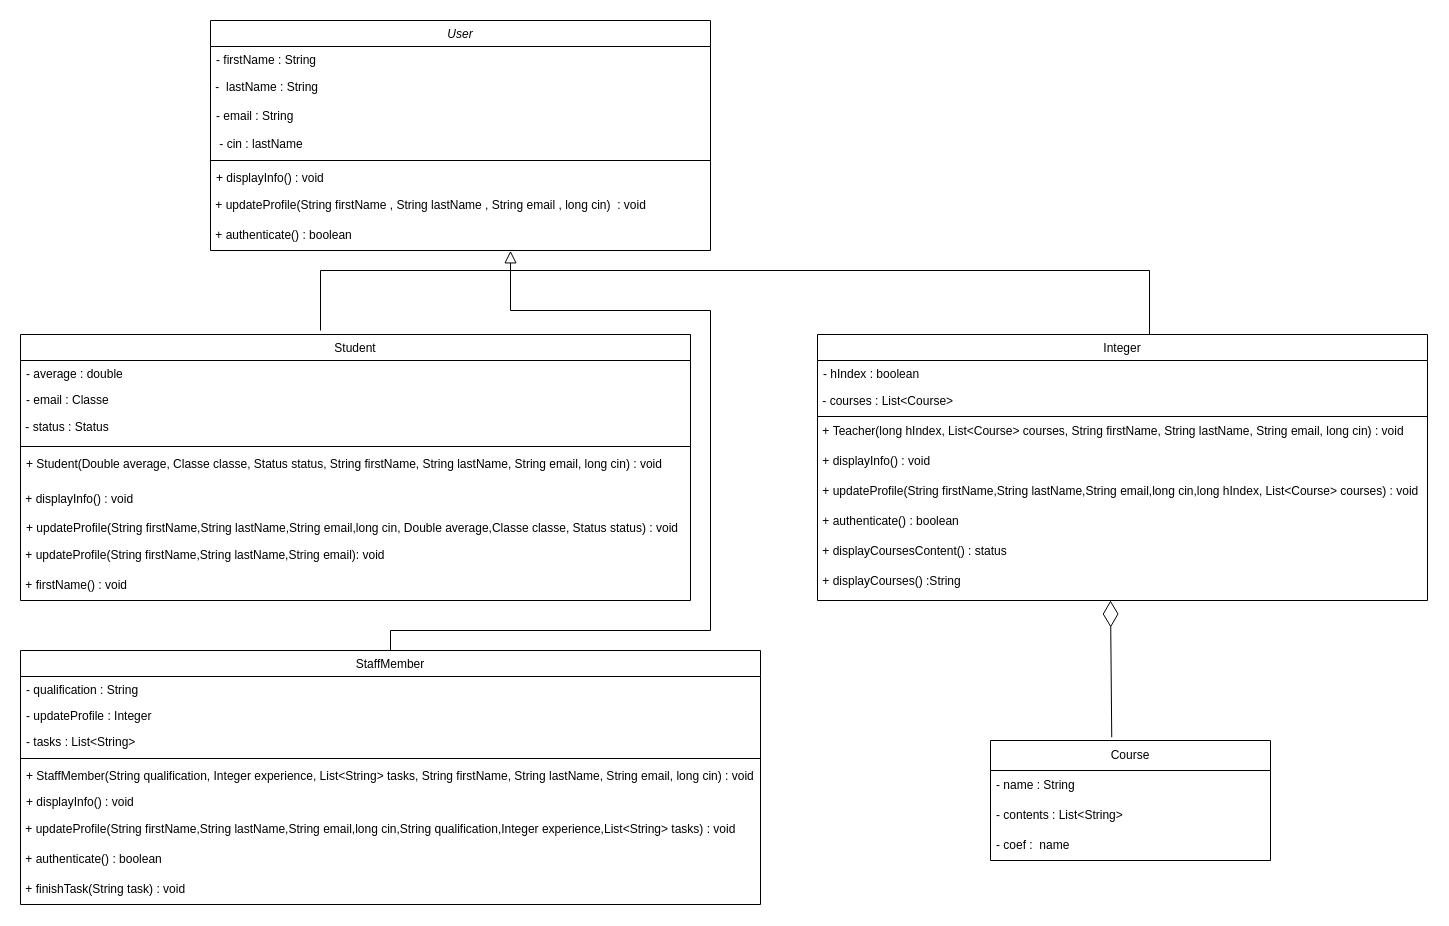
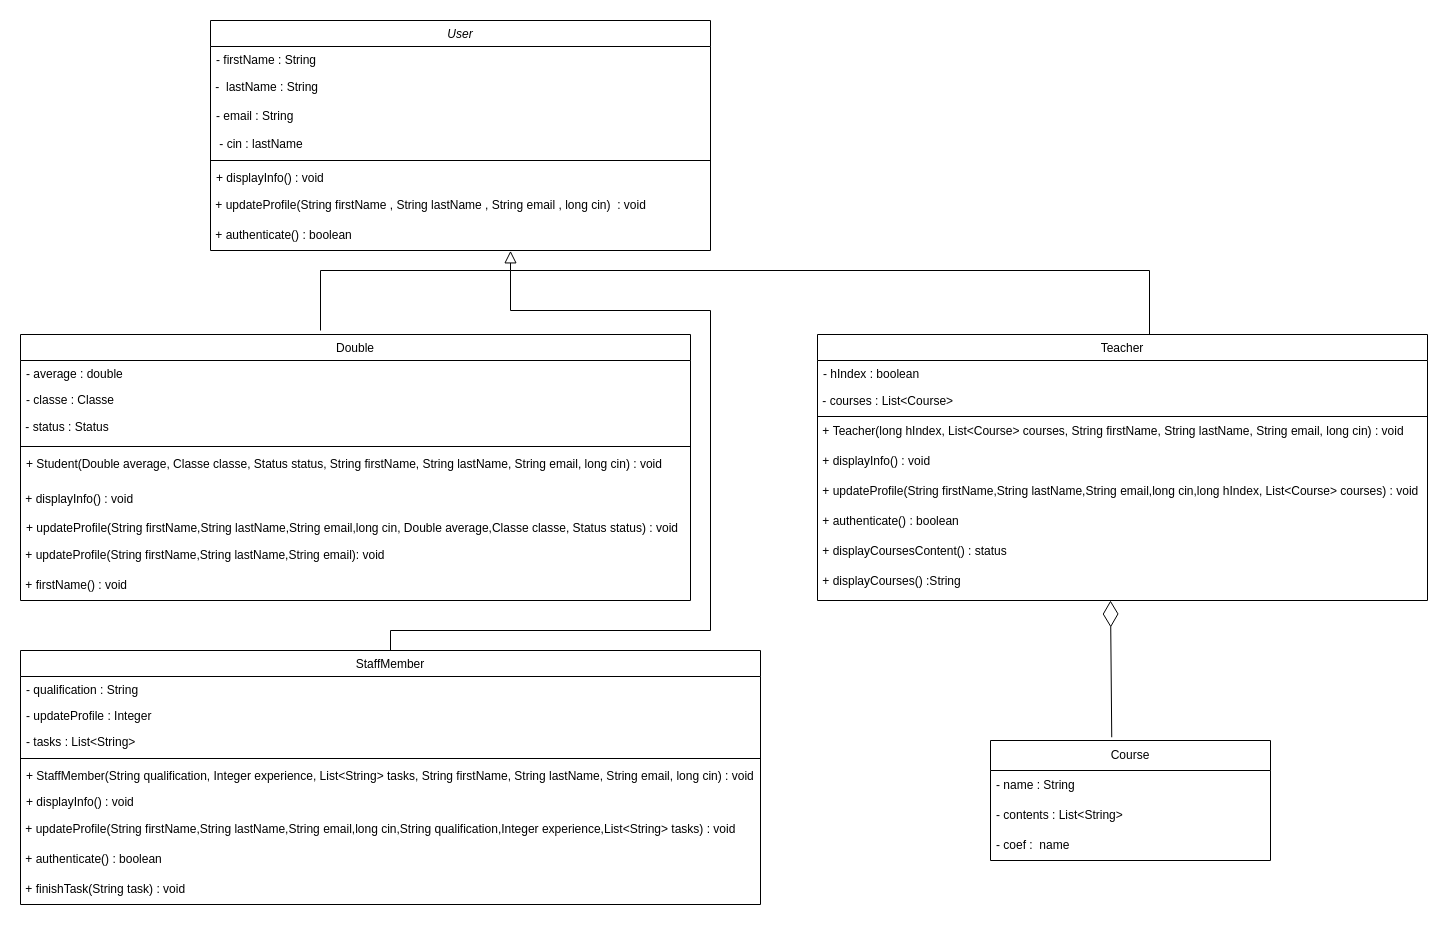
  <mxCell id="0" />
  <mxCell id="1" parent="0" />
  <mxCell id="2" value="User" style="swimlane;fontStyle=2;align=center;verticalAlign=top;childLayout=stackLayout;horizontal=1;startSize=26;horizontalStack=0;resizeParent=1;resizeLast=0;collapsible=1;marginBottom=0;rounded=0;shadow=0;strokeWidth=1;" vertex="1" parent="1"><mxGeometry x="210" y="20" width="500" height="230" as="geometry"><mxRectangle x="220" y="120" width="160" height="26" as="alternateBounds" /></mxGeometry></mxCell>
  <mxCell id="3" value="- firstName : String&#10;&#10;" style="text;align=left;verticalAlign=top;spacingLeft=4;spacingRight=4;overflow=hidden;rotatable=0;points=[[0,0.5],[1,0.5]];portConstraint=eastwest;" vertex="1" parent="2"><mxGeometry y="26" width="500" height="26" as="geometry" /></mxCell>
  <mxCell id="4" value="&amp;nbsp;-&amp;nbsp; lastName : String" style="text;html=1;align=left;verticalAlign=middle;whiteSpace=wrap;rounded=0;" vertex="1" parent="2"><mxGeometry y="52" width="500" height="30" as="geometry" /></mxCell>
  <mxCell id="5" value="- email : String" style="text;align=left;verticalAlign=top;spacingLeft=4;spacingRight=4;overflow=hidden;rotatable=0;points=[[0,0.5],[1,0.5]];portConstraint=eastwest;rounded=0;shadow=0;html=0;" vertex="1" parent="2"><mxGeometry y="82" width="500" height="28" as="geometry" /></mxCell>
  <mxCell id="6" value=" - cin : lastName" style="text;align=left;verticalAlign=top;spacingLeft=4;spacingRight=4;overflow=hidden;rotatable=0;points=[[0,0.5],[1,0.5]];portConstraint=eastwest;rounded=0;shadow=0;html=0;" vertex="1" parent="2"><mxGeometry y="110" width="500" height="26" as="geometry" /></mxCell>
  <mxCell id="7" value="" style="line;html=1;strokeWidth=1;align=left;verticalAlign=middle;spacingTop=-1;spacingLeft=3;spacingRight=3;rotatable=0;labelPosition=right;points=[];portConstraint=eastwest;" vertex="1" parent="2"><mxGeometry y="136" width="500" height="8" as="geometry" /></mxCell>
  <mxCell id="8" value="+ displayInfo() : void" style="text;align=left;verticalAlign=top;spacingLeft=4;spacingRight=4;overflow=hidden;rotatable=0;points=[[0,0.5],[1,0.5]];portConstraint=eastwest;" vertex="1" parent="2"><mxGeometry y="144" width="500" height="26" as="geometry" /></mxCell>
  <mxCell id="9" value="&amp;nbsp;+&amp;nbsp;updateProfile(String firstName ,&amp;nbsp;String lastName ,&amp;nbsp;String email ,&amp;nbsp;long cin)&amp;nbsp; : void" style="text;html=1;align=left;verticalAlign=middle;whiteSpace=wrap;rounded=0;" vertex="1" parent="2"><mxGeometry y="170" width="500" height="30" as="geometry" /></mxCell>
  <mxCell id="10" value="&amp;nbsp;+&amp;nbsp;authenticate() : boolean" style="text;html=1;align=left;verticalAlign=middle;whiteSpace=wrap;rounded=0;" vertex="1" parent="2"><mxGeometry y="200" width="500" height="30" as="geometry" /></mxCell>
- <mxCell id="11" value="Student" style="swimlane;fontStyle=0;align=center;verticalAlign=top;childLayout=stackLayout;horizontal=1;startSize=26;horizontalStack=0;resizeParent=1;resizeLast=0;collapsible=1;marginBottom=0;rounded=0;shadow=0;strokeWidth=1;" vertex="1" parent="1"><mxGeometry x="20" y="334" width="670" height="266" as="geometry"><mxRectangle x="130" y="380" width="160" height="26" as="alternateBounds" /></mxGeometry></mxCell>
+ <mxCell id="11" value="Double" style="swimlane;fontStyle=0;align=center;verticalAlign=top;childLayout=stackLayout;horizontal=1;startSize=26;horizontalStack=0;resizeParent=1;resizeLast=0;collapsible=1;marginBottom=0;rounded=0;shadow=0;strokeWidth=1;" vertex="1" parent="1"><mxGeometry x="20" y="334" width="670" height="266" as="geometry"><mxRectangle x="130" y="380" width="160" height="26" as="alternateBounds" /></mxGeometry></mxCell>
  <mxCell id="12" value="- average : double" style="text;align=left;verticalAlign=top;spacingLeft=4;spacingRight=4;overflow=hidden;rotatable=0;points=[[0,0.5],[1,0.5]];portConstraint=eastwest;" vertex="1" parent="11"><mxGeometry y="26" width="670" height="26" as="geometry" /></mxCell>
- <mxCell id="13" value="- email : Classe" style="text;align=left;verticalAlign=top;spacingLeft=4;spacingRight=4;overflow=hidden;rotatable=0;points=[[0,0.5],[1,0.5]];portConstraint=eastwest;rounded=0;shadow=0;html=0;" vertex="1" parent="11"><mxGeometry y="52" width="670" height="26" as="geometry" /></mxCell>
+ <mxCell id="13" value="- classe : Classe" style="text;align=left;verticalAlign=top;spacingLeft=4;spacingRight=4;overflow=hidden;rotatable=0;points=[[0,0.5],[1,0.5]];portConstraint=eastwest;rounded=0;shadow=0;html=0;" vertex="1" parent="11"><mxGeometry y="52" width="670" height="26" as="geometry" /></mxCell>
  <mxCell id="14" value="&amp;nbsp;- status : Status" style="text;html=1;align=left;verticalAlign=middle;whiteSpace=wrap;rounded=0;" vertex="1" parent="11"><mxGeometry y="78" width="670" height="30" as="geometry" /></mxCell>
  <mxCell id="15" value="" style="line;html=1;strokeWidth=1;align=left;verticalAlign=middle;spacingTop=-1;spacingLeft=3;spacingRight=3;rotatable=0;labelPosition=right;points=[];portConstraint=eastwest;" vertex="1" parent="11"><mxGeometry y="108" width="670" height="8" as="geometry" /></mxCell>
  <mxCell id="16" value="+ Student(Double average, Classe classe, Status status, String firstName, String lastName, String email, long cin) : void" style="text;align=left;verticalAlign=top;spacingLeft=4;spacingRight=4;overflow=hidden;rotatable=0;points=[[0,0.5],[1,0.5]];portConstraint=eastwest;fontStyle=0" vertex="1" parent="11"><mxGeometry y="116" width="670" height="34" as="geometry" /></mxCell>
  <mxCell id="17" value="&amp;nbsp;+&amp;nbsp;displayInfo() : void" style="text;html=1;align=left;verticalAlign=middle;whiteSpace=wrap;rounded=0;" vertex="1" parent="11"><mxGeometry y="150" width="670" height="30" as="geometry" /></mxCell>
  <mxCell id="18" value="+ updateProfile(String firstName,String lastName,String email,long cin, Double average,Classe classe, Status status) : void" style="text;align=left;verticalAlign=top;spacingLeft=4;spacingRight=4;overflow=hidden;rotatable=0;points=[[0,0.5],[1,0.5]];portConstraint=eastwest;" vertex="1" parent="11"><mxGeometry y="180" width="670" height="26" as="geometry" /></mxCell>
  <mxCell id="19" value="&amp;nbsp;+&amp;nbsp;updateProfile(String firstName,String lastName,String email): void" style="text;html=1;align=left;verticalAlign=middle;whiteSpace=wrap;rounded=0;" vertex="1" parent="11"><mxGeometry y="206" width="670" height="30" as="geometry" /></mxCell>
  <mxCell id="20" value="&amp;nbsp;+&amp;nbsp;firstName() : void" style="text;html=1;align=left;verticalAlign=middle;whiteSpace=wrap;rounded=0;" vertex="1" parent="11"><mxGeometry y="236" width="670" height="30" as="geometry" /></mxCell>
- <mxCell id="21" value="Integer" style="swimlane;fontStyle=0;align=center;verticalAlign=top;childLayout=stackLayout;horizontal=1;startSize=26;horizontalStack=0;resizeParent=1;resizeLast=0;collapsible=1;marginBottom=0;rounded=0;shadow=0;strokeWidth=1;" vertex="1" parent="1"><mxGeometry x="817" y="334" width="610" height="266" as="geometry"><mxRectangle x="340" y="380" width="170" height="26" as="alternateBounds" /></mxGeometry></mxCell>
+ <mxCell id="21" value="Teacher" style="swimlane;fontStyle=0;align=center;verticalAlign=top;childLayout=stackLayout;horizontal=1;startSize=26;horizontalStack=0;resizeParent=1;resizeLast=0;collapsible=1;marginBottom=0;rounded=0;shadow=0;strokeWidth=1;" vertex="1" parent="1"><mxGeometry x="817" y="334" width="610" height="266" as="geometry"><mxRectangle x="340" y="380" width="170" height="26" as="alternateBounds" /></mxGeometry></mxCell>
  <mxCell id="22" value="- hIndex : boolean" style="text;align=left;verticalAlign=top;spacingLeft=4;spacingRight=4;overflow=hidden;rotatable=0;points=[[0,0.5],[1,0.5]];portConstraint=eastwest;" vertex="1" parent="21"><mxGeometry y="26" width="610" height="26" as="geometry" /></mxCell>
  <mxCell id="23" value="&amp;nbsp;-&amp;nbsp;courses :&amp;nbsp;List&amp;lt;Course&amp;gt;" style="text;html=1;align=left;verticalAlign=middle;whiteSpace=wrap;rounded=0;" vertex="1" parent="21"><mxGeometry y="52" width="610" height="30" as="geometry" /></mxCell>
  <mxCell id="24" value="&amp;nbsp;+&amp;nbsp;Teacher(long hIndex, List&amp;lt;Course&amp;gt; courses, String firstName, String lastName, String email, long cin) : void" style="text;html=1;align=left;verticalAlign=middle;whiteSpace=wrap;rounded=0;" vertex="1" parent="21"><mxGeometry y="82" width="610" height="30" as="geometry" /></mxCell>
  <mxCell id="25" value="" style="endArrow=none;html=1;rounded=0;exitX=0;exitY=0;exitDx=0;exitDy=0;entryX=1;entryY=0;entryDx=0;entryDy=0;" edge="1" parent="21" source="24" target="24"><mxGeometry width="50" height="50" relative="1" as="geometry"><mxPoint x="120" y="260" as="sourcePoint" /><mxPoint x="170" y="210" as="targetPoint" /></mxGeometry></mxCell>
  <mxCell id="26" value="&amp;nbsp;+&amp;nbsp;displayInfo() : void" style="text;html=1;align=left;verticalAlign=middle;whiteSpace=wrap;rounded=0;" vertex="1" parent="21"><mxGeometry y="112" width="610" height="30" as="geometry" /></mxCell>
  <mxCell id="27" value="&amp;nbsp;+&amp;nbsp;updateProfile(String firstName,String lastName,String email,long cin,long hIndex, List&amp;lt;Course&amp;gt; courses) : void" style="text;html=1;align=left;verticalAlign=middle;whiteSpace=wrap;rounded=0;" vertex="1" parent="21"><mxGeometry y="142" width="610" height="30" as="geometry" /></mxCell>
  <mxCell id="28" value="&amp;nbsp;+&amp;nbsp;authenticate() : boolean" style="text;html=1;align=left;verticalAlign=middle;whiteSpace=wrap;rounded=0;" vertex="1" parent="21"><mxGeometry y="172" width="610" height="30" as="geometry" /></mxCell>
  <mxCell id="29" value="&amp;nbsp;+&amp;nbsp;displayCoursesContent() : status" style="text;html=1;align=left;verticalAlign=middle;whiteSpace=wrap;rounded=0;" vertex="1" parent="21"><mxGeometry y="202" width="610" height="30" as="geometry" /></mxCell>
  <mxCell id="30" value="&amp;nbsp;+&amp;nbsp;displayCourses() :String" style="text;html=1;align=left;verticalAlign=middle;whiteSpace=wrap;rounded=0;" vertex="1" parent="21"><mxGeometry y="232" width="610" height="30" as="geometry" /></mxCell>
  <mxCell id="31" value="StaffMember" style="swimlane;fontStyle=0;align=center;verticalAlign=top;childLayout=stackLayout;horizontal=1;startSize=26;horizontalStack=0;resizeParent=1;resizeLast=0;collapsible=1;marginBottom=0;rounded=0;shadow=0;strokeWidth=1;" vertex="1" parent="1"><mxGeometry x="20" y="650" width="740" height="254" as="geometry"><mxRectangle x="550" y="140" width="160" height="26" as="alternateBounds" /></mxGeometry></mxCell>
  <mxCell id="32" value="- qualification : String" style="text;align=left;verticalAlign=top;spacingLeft=4;spacingRight=4;overflow=hidden;rotatable=0;points=[[0,0.5],[1,0.5]];portConstraint=eastwest;" vertex="1" parent="31"><mxGeometry y="26" width="740" height="26" as="geometry" /></mxCell>
  <mxCell id="33" value="- updateProfile : Integer" style="text;align=left;verticalAlign=top;spacingLeft=4;spacingRight=4;overflow=hidden;rotatable=0;points=[[0,0.5],[1,0.5]];portConstraint=eastwest;rounded=0;shadow=0;html=0;" vertex="1" parent="31"><mxGeometry y="52" width="740" height="26" as="geometry" /></mxCell>
  <mxCell id="34" value="- tasks : List&lt;String&gt;" style="text;align=left;verticalAlign=top;spacingLeft=4;spacingRight=4;overflow=hidden;rotatable=0;points=[[0,0.5],[1,0.5]];portConstraint=eastwest;rounded=0;shadow=0;html=0;" vertex="1" parent="31"><mxGeometry y="78" width="740" height="26" as="geometry" /></mxCell>
  <mxCell id="35" value="" style="line;html=1;strokeWidth=1;align=left;verticalAlign=middle;spacingTop=-1;spacingLeft=3;spacingRight=3;rotatable=0;labelPosition=right;points=[];portConstraint=eastwest;" vertex="1" parent="31"><mxGeometry y="104" width="740" height="8" as="geometry" /></mxCell>
  <mxCell id="36" value="+ StaffMember(String qualification, Integer experience, List&lt;String&gt; tasks, String firstName, String lastName, String email, long cin) : void" style="text;align=left;verticalAlign=top;spacingLeft=4;spacingRight=4;overflow=hidden;rotatable=0;points=[[0,0.5],[1,0.5]];portConstraint=eastwest;" vertex="1" parent="31"><mxGeometry y="112" width="740" height="26" as="geometry" /></mxCell>
  <mxCell id="37" value="+ displayInfo() : void" style="text;align=left;verticalAlign=top;spacingLeft=4;spacingRight=4;overflow=hidden;rotatable=0;points=[[0,0.5],[1,0.5]];portConstraint=eastwest;" vertex="1" parent="31"><mxGeometry y="138" width="740" height="26" as="geometry" /></mxCell>
  <mxCell id="38" value="&amp;nbsp;+&amp;nbsp;updateProfile(String firstName,String lastName,String email,long cin,String qualification,Integer experience,List&amp;lt;String&amp;gt; tasks) : void" style="text;html=1;align=left;verticalAlign=middle;whiteSpace=wrap;rounded=0;" vertex="1" parent="31"><mxGeometry y="164" width="740" height="30" as="geometry" /></mxCell>
  <mxCell id="39" value="&amp;nbsp;+&amp;nbsp;authenticate() : boolean" style="text;html=1;align=left;verticalAlign=middle;whiteSpace=wrap;rounded=0;" vertex="1" parent="31"><mxGeometry y="194" width="740" height="30" as="geometry" /></mxCell>
  <mxCell id="40" value="&amp;nbsp;+&amp;nbsp;finishTask(String task) : void" style="text;html=1;align=left;verticalAlign=middle;whiteSpace=wrap;rounded=0;" vertex="1" parent="31"><mxGeometry y="224" width="740" height="30" as="geometry" /></mxCell>
  <mxCell id="41" value="Course" style="swimlane;fontStyle=0;childLayout=stackLayout;horizontal=1;startSize=30;horizontalStack=0;resizeParent=1;resizeParentMax=0;resizeLast=0;collapsible=1;marginBottom=0;whiteSpace=wrap;html=1;" vertex="1" parent="1"><mxGeometry x="990" y="740" width="280" height="120" as="geometry" /></mxCell>
  <mxCell id="42" value="-&amp;nbsp;name : String" style="text;strokeColor=none;fillColor=none;align=left;verticalAlign=middle;spacingLeft=4;spacingRight=4;overflow=hidden;points=[[0,0.5],[1,0.5]];portConstraint=eastwest;rotatable=0;whiteSpace=wrap;html=1;" vertex="1" parent="41"><mxGeometry y="30" width="280" height="30" as="geometry" /></mxCell>
  <mxCell id="43" value="-&amp;nbsp;contents :&amp;nbsp;List&amp;lt;String&amp;gt;" style="text;strokeColor=none;fillColor=none;align=left;verticalAlign=middle;spacingLeft=4;spacingRight=4;overflow=hidden;points=[[0,0.5],[1,0.5]];portConstraint=eastwest;rotatable=0;whiteSpace=wrap;html=1;" vertex="1" parent="41"><mxGeometry y="60" width="280" height="30" as="geometry" /></mxCell>
  <mxCell id="44" value="- coef :&amp;nbsp;&amp;nbsp;name&amp;nbsp;" style="text;strokeColor=none;fillColor=none;align=left;verticalAlign=middle;spacingLeft=4;spacingRight=4;overflow=hidden;points=[[0,0.5],[1,0.5]];portConstraint=eastwest;rotatable=0;whiteSpace=wrap;html=1;" vertex="1" parent="41"><mxGeometry y="90" width="280" height="30" as="geometry" /></mxCell>
  <mxCell id="45" value="" style="endArrow=block;endSize=10;endFill=0;shadow=0;strokeWidth=1;rounded=0;curved=0;edgeStyle=elbowEdgeStyle;elbow=vertical;exitX=0.5;exitY=0;exitDx=0;exitDy=0;entryX=0.6;entryY=1.011;entryDx=0;entryDy=0;entryPerimeter=0;" edge="1" parent="1" target="10"><mxGeometry width="160" relative="1" as="geometry"><mxPoint x="1149" y="334" as="sourcePoint" /><mxPoint x="512" y="260" as="targetPoint" /><Array as="points"><mxPoint x="527" y="270" /><mxPoint x="827" y="270" /></Array></mxGeometry></mxCell>
  <mxCell id="46" value="" style="endArrow=none;html=1;rounded=0;" edge="1" parent="1"><mxGeometry width="50" height="50" relative="1" as="geometry"><mxPoint x="320" y="330" as="sourcePoint" /><mxPoint x="510" y="270" as="targetPoint" /><Array as="points"><mxPoint x="320" y="270" /></Array></mxGeometry></mxCell>
  <mxCell id="47" value="" style="endArrow=none;html=1;rounded=0;exitX=0.5;exitY=0;exitDx=0;exitDy=0;" edge="1" parent="1" source="31"><mxGeometry width="50" height="50" relative="1" as="geometry"><mxPoint x="350" y="640" as="sourcePoint" /><mxPoint x="510" y="270" as="targetPoint" /><Array as="points"><mxPoint x="390" y="630" /><mxPoint x="710" y="630" /><mxPoint x="710" y="310" /><mxPoint x="510" y="310" /></Array></mxGeometry></mxCell>
  <mxCell id="48" value="" style="endArrow=diamondThin;endFill=0;endSize=24;html=1;rounded=0;exitX=0.433;exitY=-0.027;exitDx=0;exitDy=0;exitPerimeter=0;" edge="1" parent="1" source="41"><mxGeometry width="160" relative="1" as="geometry"><mxPoint x="840" y="690" as="sourcePoint" /><mxPoint x="1110" y="600" as="targetPoint" /></mxGeometry></mxCell>
